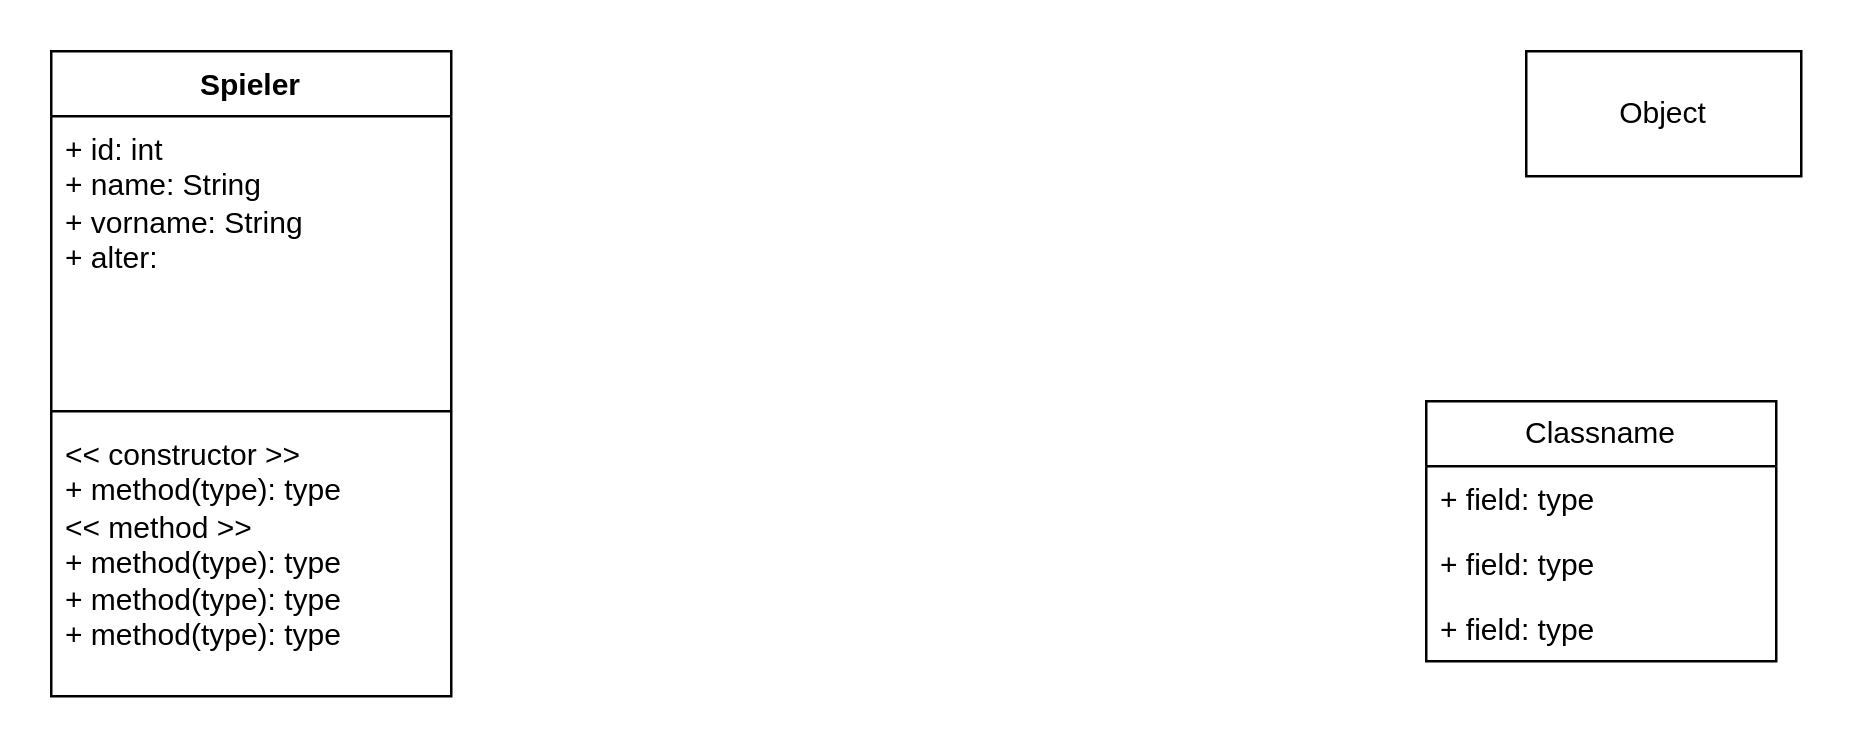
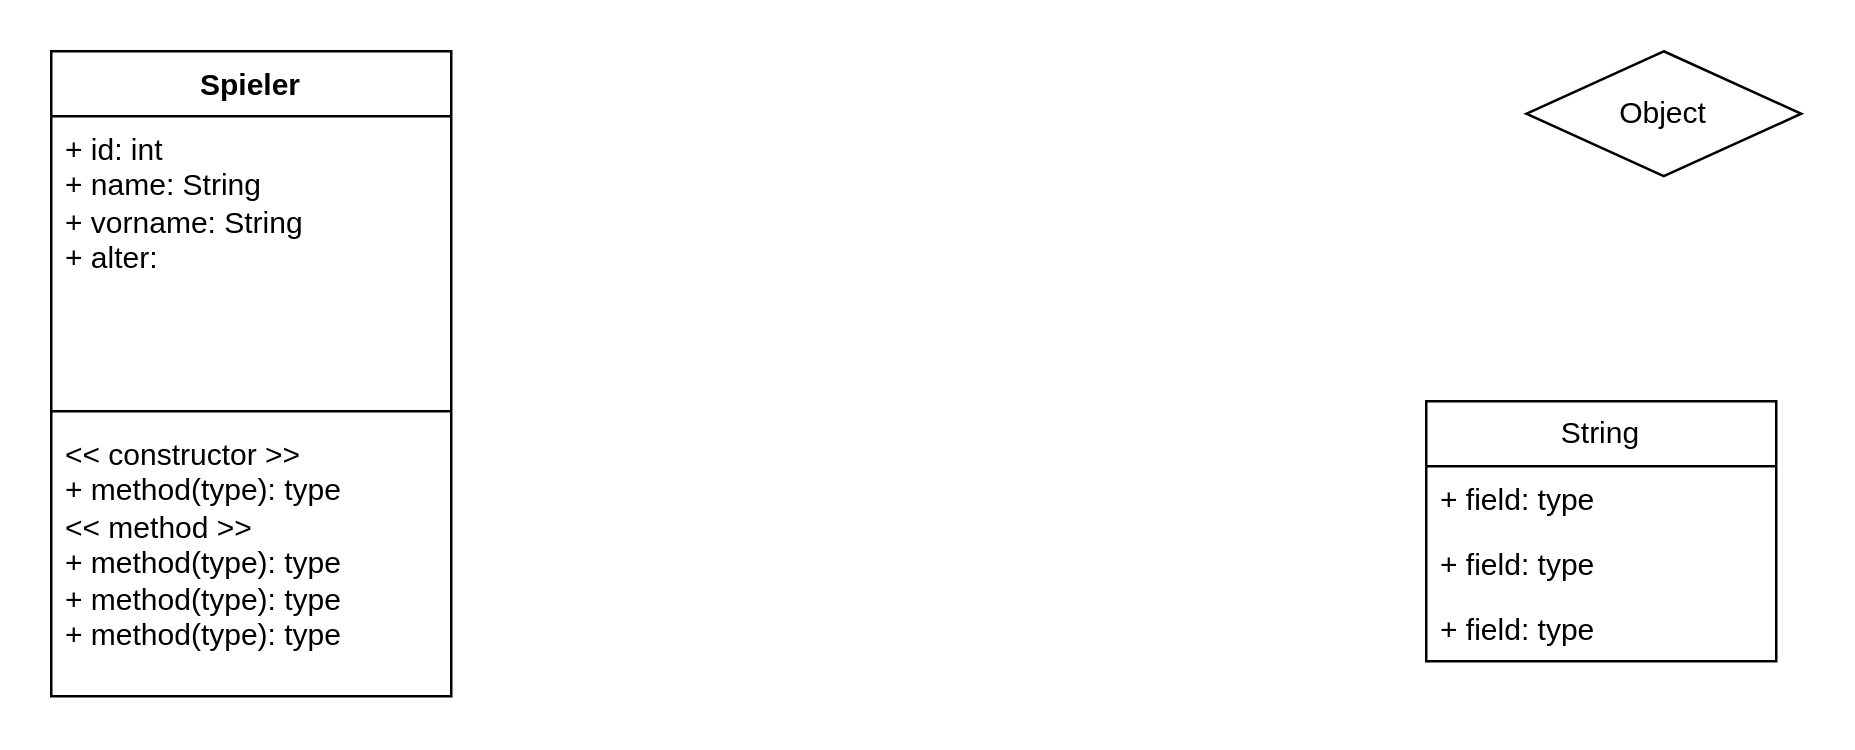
  <mxCell id="0" />
  <mxCell id="1" parent="0" />
- <mxCell id="2" value="Object" style="html=1;whiteSpace=wrap;" parent="1" vertex="1"><mxGeometry x="610" y="20" width="110" height="50" as="geometry" /></mxCell>
+ <mxCell id="2" value="Object" style="rhombus;html=1;whiteSpace=wrap;" parent="1" vertex="1"><mxGeometry x="610" y="20" width="110" height="50" as="geometry" /></mxCell>
  <mxCell id="3" value="Spieler" style="swimlane;fontStyle=1;align=center;verticalAlign=top;childLayout=stackLayout;horizontal=1;startSize=26;horizontalStack=0;resizeParent=1;resizeParentMax=0;resizeLast=0;collapsible=1;marginBottom=0;whiteSpace=wrap;html=1;" parent="1" vertex="1"><mxGeometry x="20" y="20" width="160" height="258" as="geometry" /></mxCell>
  <mxCell id="4" value="&lt;div&gt;+ id: int&lt;br&gt;&lt;/div&gt;+ name: String&lt;div&gt;+ vorname: String&lt;br&gt;&lt;/div&gt;&lt;div&gt;+ alter:&amp;nbsp;&lt;br&gt;&lt;/div&gt;" style="text;strokeColor=none;fillColor=none;align=left;verticalAlign=top;spacingLeft=4;spacingRight=4;overflow=hidden;rotatable=0;points=[[0,0.5],[1,0.5]];portConstraint=eastwest;whiteSpace=wrap;html=1;" parent="3" vertex="1"><mxGeometry y="26" width="160" height="114" as="geometry" /></mxCell>
  <mxCell id="5" value="" style="line;strokeWidth=1;fillColor=none;align=left;verticalAlign=middle;spacingTop=-1;spacingLeft=3;spacingRight=3;rotatable=0;labelPosition=right;points=[];portConstraint=eastwest;strokeColor=inherit;" parent="3" vertex="1"><mxGeometry y="140" width="160" height="8" as="geometry" /></mxCell>
  <mxCell id="6" value="&lt;div&gt;&amp;lt;&amp;lt; constructor &amp;gt;&amp;gt;&lt;/div&gt;+ method(type): type&lt;div&gt;&amp;lt;&amp;lt; method &amp;gt;&amp;gt;&lt;br&gt;&lt;div&gt;+ method(type): type&lt;br&gt;&lt;/div&gt;&lt;div&gt;+ method(type): type&lt;br&gt;&lt;/div&gt;&lt;div&gt;+ method(type): type&lt;br&gt;&lt;/div&gt;&lt;div&gt;&lt;br&gt;&lt;/div&gt;&lt;/div&gt;" style="text;strokeColor=none;fillColor=none;align=left;verticalAlign=top;spacingLeft=4;spacingRight=4;overflow=hidden;rotatable=0;points=[[0,0.5],[1,0.5]];portConstraint=eastwest;whiteSpace=wrap;html=1;fontStyle=0" parent="3" vertex="1"><mxGeometry y="148" width="160" height="110" as="geometry" /></mxCell>
- <mxCell id="7" value="Classname" style="swimlane;fontStyle=0;childLayout=stackLayout;horizontal=1;startSize=26;fillColor=none;horizontalStack=0;resizeParent=1;resizeParentMax=0;resizeLast=0;collapsible=1;marginBottom=0;whiteSpace=wrap;html=1;" parent="1" vertex="1"><mxGeometry x="570" y="160" width="140" height="104" as="geometry" /></mxCell>
+ <mxCell id="7" value="String" style="swimlane;fontStyle=0;childLayout=stackLayout;horizontal=1;startSize=26;fillColor=none;horizontalStack=0;resizeParent=1;resizeParentMax=0;resizeLast=0;collapsible=1;marginBottom=0;whiteSpace=wrap;html=1;" parent="1" vertex="1"><mxGeometry x="570" y="160" width="140" height="104" as="geometry" /></mxCell>
  <mxCell id="8" value="+ field: type" style="text;strokeColor=none;fillColor=none;align=left;verticalAlign=top;spacingLeft=4;spacingRight=4;overflow=hidden;rotatable=0;points=[[0,0.5],[1,0.5]];portConstraint=eastwest;whiteSpace=wrap;html=1;" parent="7" vertex="1"><mxGeometry y="26" width="140" height="26" as="geometry" /></mxCell>
  <mxCell id="9" value="+ field: type" style="text;strokeColor=none;fillColor=none;align=left;verticalAlign=top;spacingLeft=4;spacingRight=4;overflow=hidden;rotatable=0;points=[[0,0.5],[1,0.5]];portConstraint=eastwest;whiteSpace=wrap;html=1;" parent="7" vertex="1"><mxGeometry y="52" width="140" height="26" as="geometry" /></mxCell>
  <mxCell id="10" value="+ field: type" style="text;strokeColor=none;fillColor=none;align=left;verticalAlign=top;spacingLeft=4;spacingRight=4;overflow=hidden;rotatable=0;points=[[0,0.5],[1,0.5]];portConstraint=eastwest;whiteSpace=wrap;html=1;" parent="7" vertex="1"><mxGeometry y="78" width="140" height="26" as="geometry" /></mxCell>
